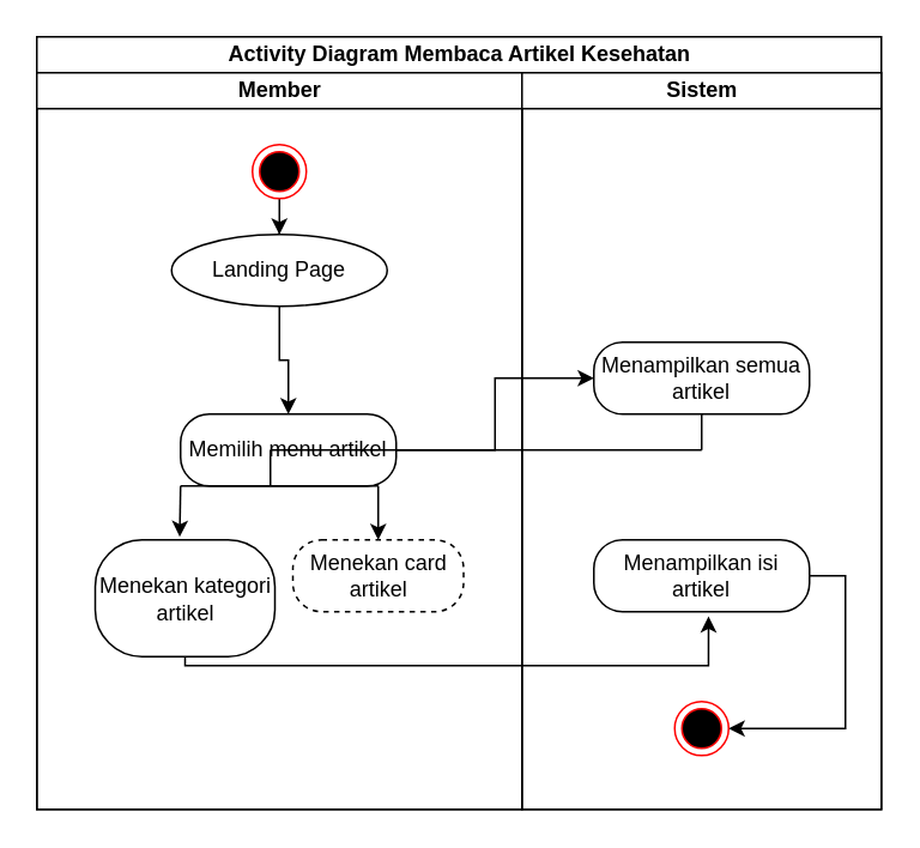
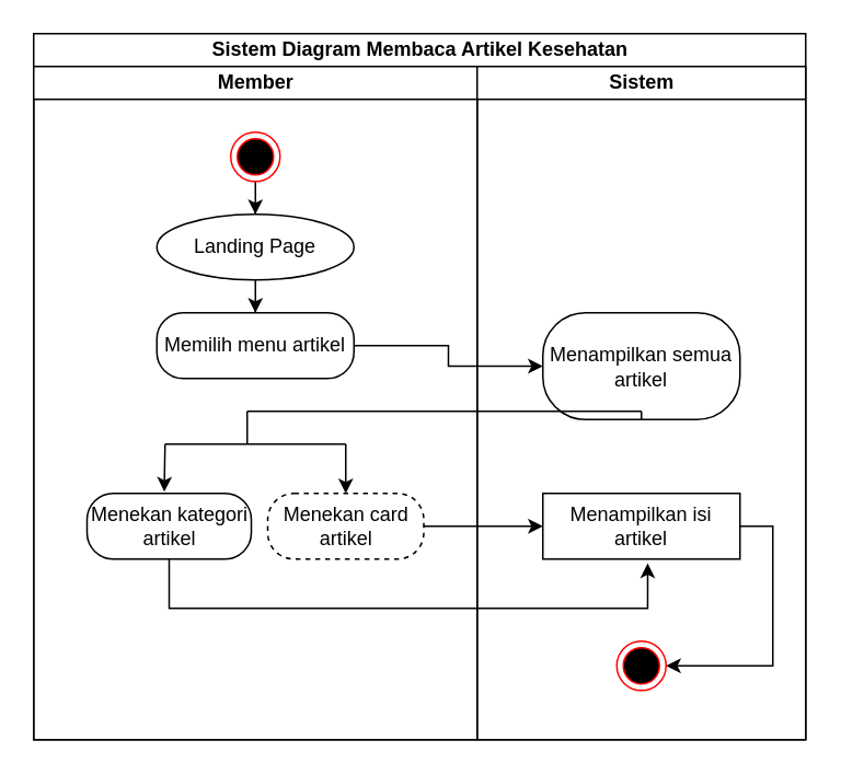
  <mxCell id="0" />
  <mxCell id="1" parent="0" />
- <mxCell id="2" value="Activity Diagram Membaca Artikel Kesehatan" style="swimlane;childLayout=stackLayout;resizeParent=1;resizeParentMax=0;startSize=20;html=1;" vertex="1" parent="1"><mxGeometry x="20" y="20" width="470" height="430" as="geometry" /></mxCell>
+ <mxCell id="2" value="Sistem Diagram Membaca Artikel Kesehatan" style="swimlane;childLayout=stackLayout;resizeParent=1;resizeParentMax=0;startSize=20;html=1;" vertex="1" parent="1"><mxGeometry x="20" y="20" width="470" height="430" as="geometry" /></mxCell>
  <mxCell id="3" value="Member" style="swimlane;startSize=20;html=1;" vertex="1" parent="2"><mxGeometry y="20" width="270" height="410" as="geometry" /></mxCell>
  <mxCell id="4" value="" style="edgeStyle=orthogonalEdgeStyle;rounded=0;orthogonalLoop=1;jettySize=auto;html=1;" edge="1" parent="3" source="5" target="7"><mxGeometry relative="1" as="geometry" /></mxCell>
  <mxCell id="5" value="" style="ellipse;html=1;shape=endState;fillColor=#000000;strokeColor=#ff0000;" vertex="1" parent="3"><mxGeometry x="120" y="40" width="30" height="30" as="geometry" /></mxCell>
  <mxCell id="6" value="" style="edgeStyle=orthogonalEdgeStyle;rounded=0;orthogonalLoop=1;jettySize=auto;html=1;" edge="1" parent="3" source="7" target="8"><mxGeometry relative="1" as="geometry" /></mxCell>
  <mxCell id="7" value="Landing Page" style="ellipse;whiteSpace=wrap;html=1;arcSize=40;fontColor=#000000;fillColor=default;strokeColor=default;" vertex="1" parent="3"><mxGeometry x="75" y="90" width="120" height="40" as="geometry" /></mxCell>
- <mxCell id="8" value="Memilih menu artikel" style="rounded=1;whiteSpace=wrap;html=1;arcSize=40;fontColor=#000000;fillColor=default;strokeColor=default;" vertex="1" parent="3"><mxGeometry x="80" y="190" width="120" height="40" as="geometry" /></mxCell>
+ <mxCell id="8" value="Memilih menu artikel" style="rounded=1;whiteSpace=wrap;html=1;arcSize=40;fontColor=#000000;fillColor=default;strokeColor=default;" vertex="1" parent="3"><mxGeometry x="75" y="150" width="120" height="40" as="geometry" /></mxCell>
  <mxCell id="9" value="Menekan card artikel" style="rounded=1;whiteSpace=wrap;html=1;arcSize=40;fontColor=#000000;fillColor=default;strokeColor=default;dashed=1;" vertex="1" parent="3"><mxGeometry x="142.5" y="260" width="95" height="40" as="geometry" /></mxCell>
- <mxCell id="10" value="Menekan kategori artikel" style="rounded=1;whiteSpace=wrap;html=1;arcSize=40;fontColor=#000000;fillColor=default;strokeColor=default;" vertex="1" parent="3"><mxGeometry x="32.5" y="260" width="100" height="65" as="geometry" /></mxCell>
+ <mxCell id="10" value="Menekan kategori artikel" style="rounded=1;whiteSpace=wrap;html=1;arcSize=40;fontColor=#000000;fillColor=default;strokeColor=default;" vertex="1" parent="3"><mxGeometry x="32.5" y="260" width="100" height="40" as="geometry" /></mxCell>
  <mxCell id="11" value="Sistem" style="swimlane;startSize=20;html=1;" vertex="1" parent="2"><mxGeometry x="270" y="20" width="200" height="410" as="geometry" /></mxCell>
- <mxCell id="12" value="Menampilkan semua artikel" style="rounded=1;whiteSpace=wrap;html=1;arcSize=40;fontColor=#000000;fillColor=default;strokeColor=default;" vertex="1" parent="11"><mxGeometry x="40" y="150" width="120" height="40" as="geometry" /></mxCell>
+ <mxCell id="12" value="Menampilkan semua artikel" style="rounded=1;whiteSpace=wrap;html=1;arcSize=40;fontColor=#000000;fillColor=default;strokeColor=default;" vertex="1" parent="11"><mxGeometry x="40" y="150" width="120" height="65" as="geometry" /></mxCell>
  <mxCell id="13" style="edgeStyle=orthogonalEdgeStyle;rounded=0;orthogonalLoop=1;jettySize=auto;html=1;entryX=1;entryY=0.5;entryDx=0;entryDy=0;" edge="1" parent="11" source="14" target="15"><mxGeometry relative="1" as="geometry"><Array as="points"><mxPoint x="180" y="280" /><mxPoint x="180" y="365" /></Array></mxGeometry></mxCell>
- <mxCell id="14" value="Menampilkan isi artikel" style="rounded=1;whiteSpace=wrap;html=1;arcSize=40;fontColor=#000000;fillColor=default;strokeColor=default;" vertex="1" parent="11"><mxGeometry x="40" y="260" width="120" height="40" as="geometry" /></mxCell>
+ <mxCell id="14" value="Menampilkan isi artikel" style="whiteSpace=wrap;html=1;arcSize=40;fontColor=#000000;fillColor=default;strokeColor=default;rounded=0;" vertex="1" parent="11"><mxGeometry x="40" y="260" width="120" height="40" as="geometry" /></mxCell>
  <mxCell id="15" value="" style="ellipse;html=1;shape=endState;fillColor=#000000;strokeColor=#ff0000;" vertex="1" parent="11"><mxGeometry x="85" y="350" width="30" height="30" as="geometry" /></mxCell>
  <mxCell id="16" value="" style="edgeStyle=orthogonalEdgeStyle;rounded=0;orthogonalLoop=1;jettySize=auto;html=1;" edge="1" parent="2" source="8" target="12"><mxGeometry relative="1" as="geometry" /></mxCell>
+ <mxCell id="17" value="" style="edgeStyle=orthogonalEdgeStyle;rounded=0;orthogonalLoop=1;jettySize=auto;html=1;" edge="1" parent="2" source="9" target="14"><mxGeometry relative="1" as="geometry" /></mxCell>
  <mxCell id="18" style="edgeStyle=orthogonalEdgeStyle;rounded=0;orthogonalLoop=1;jettySize=auto;html=1;entryX=0.532;entryY=1.064;entryDx=0;entryDy=0;entryPerimeter=0;" edge="1" parent="2" source="10" target="14"><mxGeometry relative="1" as="geometry"><Array as="points"><mxPoint x="82" y="350" /><mxPoint x="374" y="350" /></Array></mxGeometry></mxCell>
  <mxCell id="19" value="" style="endArrow=none;html=1;rounded=0;entryX=0.5;entryY=1;entryDx=0;entryDy=0;" edge="1" parent="1" target="12"><mxGeometry width="50" height="50" relative="1" as="geometry"><mxPoint x="390" y="250" as="sourcePoint" /><mxPoint x="90" y="130" as="targetPoint" /></mxGeometry></mxCell>
  <mxCell id="20" value="" style="endArrow=none;html=1;rounded=0;" edge="1" parent="1"><mxGeometry width="50" height="50" relative="1" as="geometry"><mxPoint x="150" y="250" as="sourcePoint" /><mxPoint x="390" y="250" as="targetPoint" /></mxGeometry></mxCell>
  <mxCell id="21" value="" style="endArrow=none;html=1;rounded=0;" edge="1" parent="1"><mxGeometry width="50" height="50" relative="1" as="geometry"><mxPoint x="150" y="270" as="sourcePoint" /><mxPoint x="150" y="250" as="targetPoint" /></mxGeometry></mxCell>
  <mxCell id="22" value="" style="endArrow=none;html=1;rounded=0;" edge="1" parent="1"><mxGeometry width="50" height="50" relative="1" as="geometry"><mxPoint x="100" y="270" as="sourcePoint" /><mxPoint x="210" y="270" as="targetPoint" /></mxGeometry></mxCell>
  <mxCell id="23" value="" style="endArrow=classic;html=1;rounded=0;" edge="1" parent="1" target="9"><mxGeometry width="50" height="50" relative="1" as="geometry"><mxPoint x="210" y="270" as="sourcePoint" /><mxPoint x="290" y="220" as="targetPoint" /></mxGeometry></mxCell>
  <mxCell id="24" value="" style="endArrow=classic;html=1;rounded=0;entryX=0.47;entryY=-0.026;entryDx=0;entryDy=0;entryPerimeter=0;" edge="1" parent="1" target="10"><mxGeometry width="50" height="50" relative="1" as="geometry"><mxPoint x="100" y="270" as="sourcePoint" /><mxPoint x="290" y="220" as="targetPoint" /></mxGeometry></mxCell>
